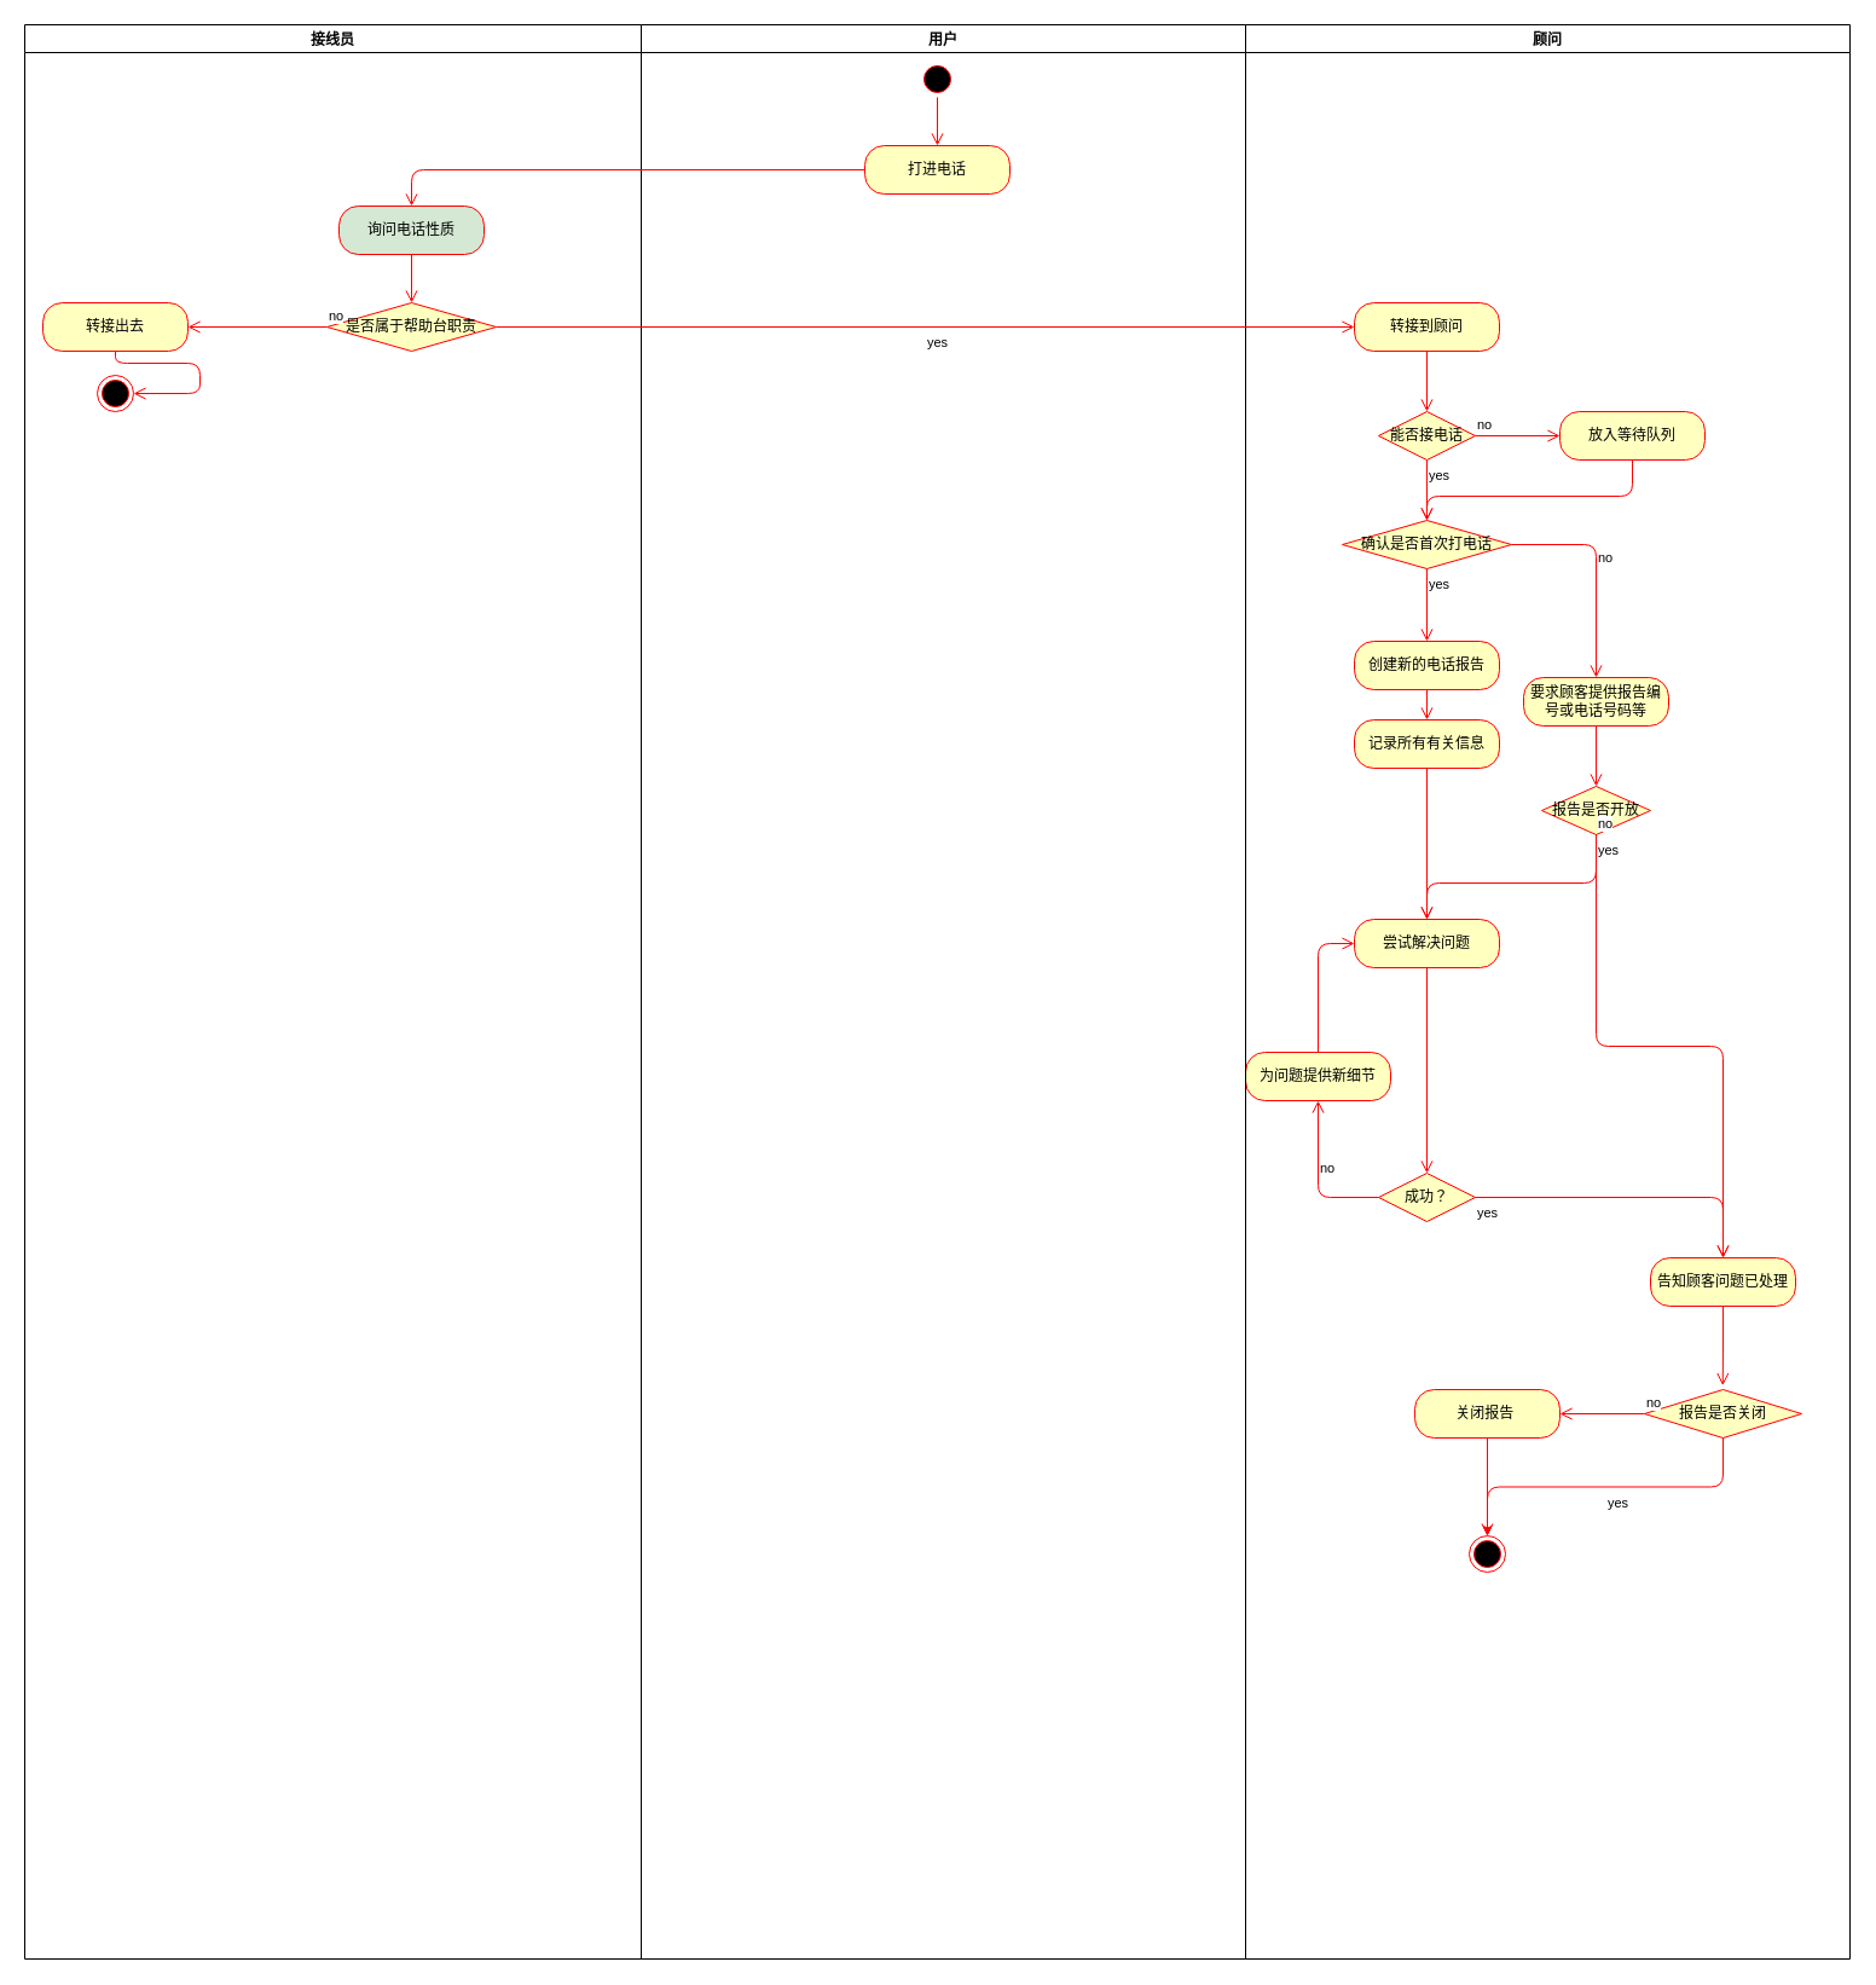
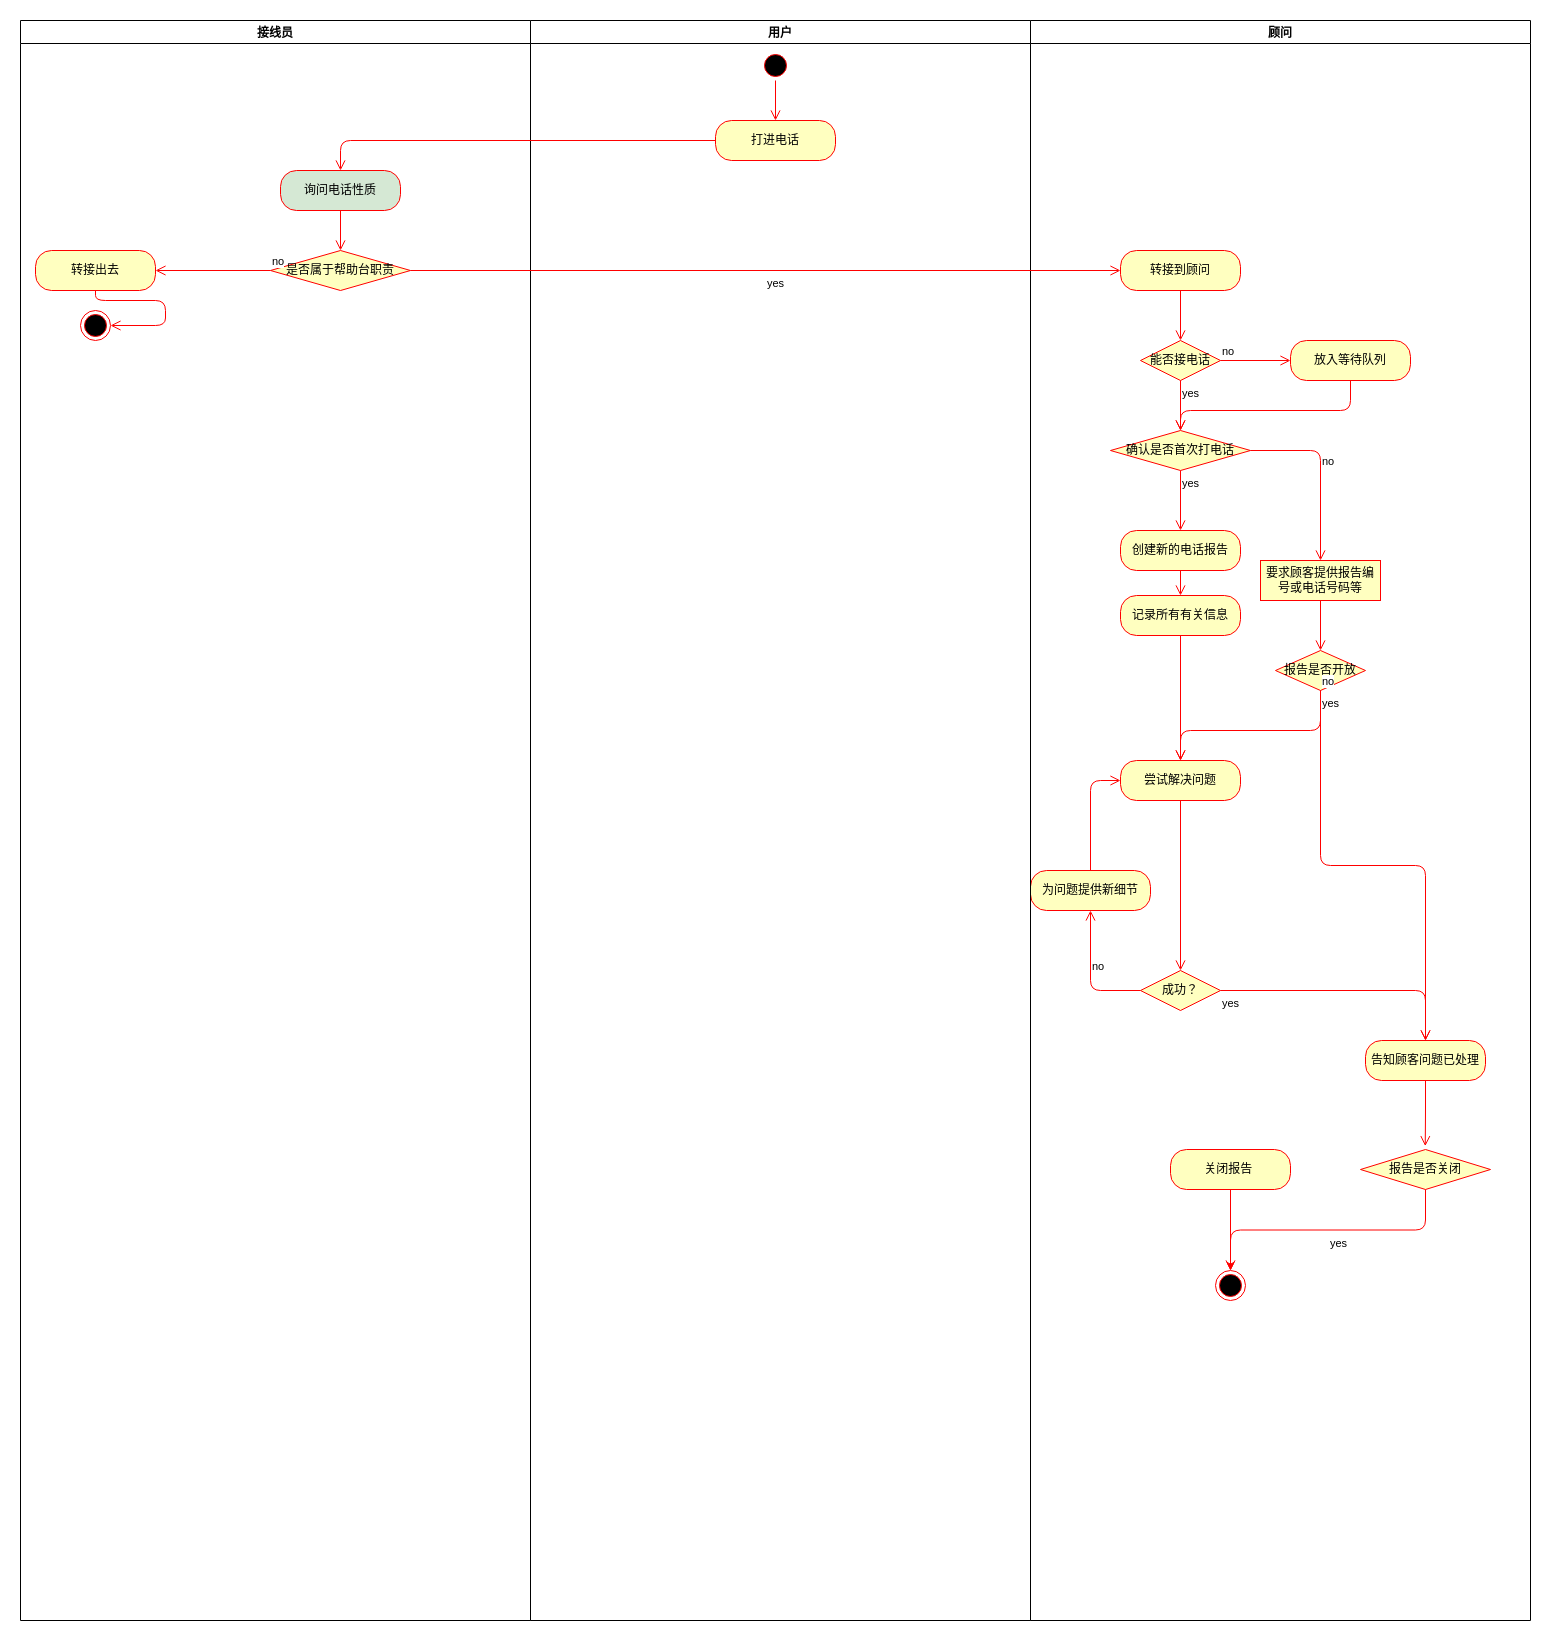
  <mxCell id="0" />
  <mxCell id="1" parent="0" />
  <mxCell id="2" value="接线员" style="swimlane;" vertex="1" parent="1"><mxGeometry width="510" height="1600" as="geometry" x="20" y="20" /></mxCell>
  <mxCell id="3" value="询问电话性质" style="rounded=1;whiteSpace=wrap;html=1;arcSize=40;fontColor=#000000;fillColor=#d5e8d4;strokeColor=#ff0000;" vertex="1" parent="2"><mxGeometry x="260" y="150" width="120" height="40" as="geometry" /></mxCell>
  <mxCell id="4" value="" style="edgeStyle=orthogonalEdgeStyle;html=1;verticalAlign=bottom;endArrow=open;endSize=8;strokeColor=#ff0000;entryX=0.5;entryY=0;entryDx=0;entryDy=0;" edge="1" source="3" parent="2" target="5"><mxGeometry relative="1" as="geometry"><mxPoint x="320" y="240" as="targetPoint" /></mxGeometry></mxCell>
  <mxCell id="5" value="&lt;font color=&quot;#000000&quot;&gt;是否属于帮助台职责&lt;/font&gt;" style="rhombus;whiteSpace=wrap;html=1;fillColor=#ffffc0;strokeColor=#ff0000;" vertex="1" parent="2"><mxGeometry x="250" y="230" width="140" height="40" as="geometry" /></mxCell>
  <mxCell id="6" value="no" style="edgeStyle=orthogonalEdgeStyle;html=1;align=left;verticalAlign=bottom;endArrow=open;endSize=8;strokeColor=#ff0000;entryX=1;entryY=0.5;entryDx=0;entryDy=0;" edge="1" source="5" parent="2" target="7"><mxGeometry x="-1" relative="1" as="geometry"><mxPoint x="203.284" y="250" as="targetPoint" /></mxGeometry></mxCell>
  <mxCell id="7" value="转接出去" style="rounded=1;whiteSpace=wrap;html=1;arcSize=40;fontColor=#000000;fillColor=#ffffc0;strokeColor=#ff0000;" vertex="1" parent="2"><mxGeometry x="15" y="230" width="120" height="40" as="geometry" /></mxCell>
  <mxCell id="8" value="" style="edgeStyle=orthogonalEdgeStyle;html=1;verticalAlign=bottom;endArrow=open;endSize=8;strokeColor=#ff0000;fontColor=#000000;entryX=1;entryY=0.5;entryDx=0;entryDy=0;" edge="1" source="7" parent="2" target="9"><mxGeometry relative="1" as="geometry"><mxPoint x="120" y="320" as="targetPoint" /></mxGeometry></mxCell>
  <mxCell id="9" value="" style="ellipse;html=1;shape=endState;fillColor=#000000;strokeColor=#ff0000;fontColor=#000000;" vertex="1" parent="2"><mxGeometry x="60" y="290" width="30" height="30" as="geometry" /></mxCell>
  <mxCell id="10" value="顾问" style="swimlane;" vertex="1" parent="1"><mxGeometry x="1030" width="500" height="1600" as="geometry" y="20" /></mxCell>
  <mxCell id="11" value="转接到顾问" style="rounded=1;whiteSpace=wrap;html=1;arcSize=40;fontColor=#000000;fillColor=#ffffc0;strokeColor=#ff0000;" vertex="1" parent="10"><mxGeometry x="90" y="230" width="120" height="40" as="geometry" /></mxCell>
  <mxCell id="12" value="" style="edgeStyle=orthogonalEdgeStyle;html=1;verticalAlign=bottom;endArrow=open;endSize=8;strokeColor=#ff0000;fontColor=#000000;entryX=0.5;entryY=0;entryDx=0;entryDy=0;" edge="1" source="11" parent="10" target="13"><mxGeometry relative="1" as="geometry"><mxPoint x="220" y="390" as="targetPoint" /></mxGeometry></mxCell>
  <mxCell id="13" value="能否接电话" style="rhombus;whiteSpace=wrap;html=1;fillColor=#ffffc0;strokeColor=#ff0000;fontColor=#000000;" vertex="1" parent="10"><mxGeometry x="110" y="320" width="80" height="40" as="geometry" /></mxCell>
  <mxCell id="14" value="no" style="edgeStyle=orthogonalEdgeStyle;html=1;align=left;verticalAlign=bottom;endArrow=open;endSize=8;strokeColor=#ff0000;fontColor=#000000;entryX=0;entryY=0.5;entryDx=0;entryDy=0;" edge="1" source="13" parent="10" target="16"><mxGeometry x="-1" relative="1" as="geometry"><mxPoint x="270" y="340" as="targetPoint" /></mxGeometry></mxCell>
  <mxCell id="15" value="yes" style="edgeStyle=orthogonalEdgeStyle;html=1;align=left;verticalAlign=top;endArrow=open;endSize=8;strokeColor=#ff0000;fontColor=#000000;entryX=0.5;entryY=0;entryDx=0;entryDy=0;" edge="1" source="13" parent="10" target="18"><mxGeometry x="-1" relative="1" as="geometry"><mxPoint x="150" y="420" as="targetPoint" /></mxGeometry></mxCell>
  <mxCell id="16" value="放入等待队列" style="rounded=1;whiteSpace=wrap;html=1;arcSize=40;fontColor=#000000;fillColor=#ffffc0;strokeColor=#ff0000;" vertex="1" parent="10"><mxGeometry x="260" y="320" width="120" height="40" as="geometry" /></mxCell>
  <mxCell id="17" value="" style="edgeStyle=orthogonalEdgeStyle;html=1;verticalAlign=bottom;endArrow=open;endSize=8;strokeColor=#ff0000;fontColor=#000000;entryX=0.5;entryY=0;entryDx=0;entryDy=0;" edge="1" source="16" parent="10" target="18"><mxGeometry relative="1" as="geometry"><mxPoint x="320" y="400" as="targetPoint" /><Array as="points"><mxPoint x="320" y="390" /><mxPoint x="150" y="390" /></Array></mxGeometry></mxCell>
  <mxCell id="18" value="确认是否首次打电话" style="rhombus;whiteSpace=wrap;html=1;fillColor=#ffffc0;strokeColor=#ff0000;fontColor=#000000;" vertex="1" parent="10"><mxGeometry x="80" y="410" width="140" height="40" as="geometry" /></mxCell>
  <mxCell id="19" value="no" style="edgeStyle=orthogonalEdgeStyle;html=1;align=left;verticalAlign=bottom;endArrow=open;endSize=8;strokeColor=#ff0000;fontColor=#000000;entryX=0.5;entryY=0;entryDx=0;entryDy=0;" edge="1" source="18" parent="10" target="25"><mxGeometry relative="1" as="geometry"><mxPoint x="290" y="581.104" as="targetPoint" /></mxGeometry></mxCell>
  <mxCell id="20" value="yes" style="edgeStyle=orthogonalEdgeStyle;html=1;align=left;verticalAlign=top;endArrow=open;endSize=8;strokeColor=#ff0000;fontColor=#000000;entryX=0.5;entryY=0;entryDx=0;entryDy=0;" edge="1" source="18" parent="10" target="21"><mxGeometry x="-1" relative="1" as="geometry"><mxPoint x="150" y="510" as="targetPoint" /></mxGeometry></mxCell>
  <mxCell id="21" value="创建新的电话报告" style="rounded=1;whiteSpace=wrap;html=1;arcSize=40;fontColor=#000000;fillColor=#ffffc0;strokeColor=#ff0000;" vertex="1" parent="10"><mxGeometry x="90" y="510" width="120" height="40" as="geometry" /></mxCell>
  <mxCell id="22" value="" style="edgeStyle=orthogonalEdgeStyle;html=1;verticalAlign=bottom;endArrow=open;endSize=8;strokeColor=#ff0000;fontColor=#000000;entryX=0.5;entryY=0;entryDx=0;entryDy=0;" edge="1" source="21" parent="10" target="23"><mxGeometry relative="1" as="geometry"><mxPoint x="150" y="600" as="targetPoint" /></mxGeometry></mxCell>
  <mxCell id="23" value="记录所有有关信息" style="rounded=1;whiteSpace=wrap;html=1;arcSize=40;fontColor=#000000;fillColor=#ffffc0;strokeColor=#ff0000;" vertex="1" parent="10"><mxGeometry x="90" y="575" width="120" height="40" as="geometry" /></mxCell>
  <mxCell id="24" value="" style="edgeStyle=orthogonalEdgeStyle;html=1;verticalAlign=bottom;endArrow=open;endSize=8;strokeColor=#ff0000;fontColor=#000000;entryX=0.5;entryY=0;entryDx=0;entryDy=0;" edge="1" source="23" parent="10" target="30"><mxGeometry relative="1" as="geometry"><mxPoint x="150" y="680" as="targetPoint" /></mxGeometry></mxCell>
- <mxCell id="25" value="要求顾客提供报告编号或电话号码等" style="rounded=1;whiteSpace=wrap;html=1;arcSize=40;fontColor=#000000;fillColor=#ffffc0;strokeColor=#ff0000;" vertex="1" parent="10"><mxGeometry x="230" y="540" width="120" height="40" as="geometry" /></mxCell>
+ <mxCell id="25" value="要求顾客提供报告编号或电话号码等" style="whiteSpace=wrap;html=1;arcSize=40;fontColor=#000000;fillColor=#ffffc0;strokeColor=#ff0000;rounded=0;" vertex="1" parent="10"><mxGeometry x="230" y="540" width="120" height="40" as="geometry" /></mxCell>
  <mxCell id="26" value="" style="edgeStyle=orthogonalEdgeStyle;html=1;verticalAlign=bottom;endArrow=open;endSize=8;strokeColor=#ff0000;fontColor=#000000;" edge="1" source="25" parent="10" target="27"><mxGeometry relative="1" as="geometry"><mxPoint x="290" y="648" as="targetPoint" /></mxGeometry></mxCell>
  <mxCell id="27" value="报告是否开放" style="rhombus;whiteSpace=wrap;html=1;fillColor=#ffffc0;strokeColor=#ff0000;fontColor=#000000;" vertex="1" parent="10"><mxGeometry x="245" y="630" width="90" height="40" as="geometry" /></mxCell>
  <mxCell id="28" value="no" style="edgeStyle=orthogonalEdgeStyle;html=1;align=left;verticalAlign=bottom;endArrow=open;endSize=8;strokeColor=#ff0000;fontColor=#000000;entryX=0.5;entryY=0;entryDx=0;entryDy=0;" edge="1" source="27" parent="10" target="32"><mxGeometry x="-1" relative="1" as="geometry"><mxPoint x="410" y="700" as="targetPoint" /></mxGeometry></mxCell>
  <mxCell id="29" value="yes" style="edgeStyle=orthogonalEdgeStyle;html=1;align=left;verticalAlign=top;endArrow=open;endSize=8;strokeColor=#ff0000;fontColor=#000000;entryX=0.5;entryY=0;entryDx=0;entryDy=0;" edge="1" source="27" parent="10" target="30"><mxGeometry x="-1" relative="1" as="geometry"><mxPoint x="290" y="720" as="targetPoint" /><Array as="points"><mxPoint x="290" y="710" /><mxPoint x="150" y="710" /></Array></mxGeometry></mxCell>
  <mxCell id="30" value="尝试解决问题" style="rounded=1;whiteSpace=wrap;html=1;arcSize=40;fontColor=#000000;fillColor=#ffffc0;strokeColor=#ff0000;" vertex="1" parent="10"><mxGeometry x="90" y="740" width="120" height="40" as="geometry" /></mxCell>
  <mxCell id="31" value="" style="edgeStyle=orthogonalEdgeStyle;html=1;verticalAlign=bottom;endArrow=open;endSize=8;strokeColor=#ff0000;fontColor=#000000;entryX=0.5;entryY=0;entryDx=0;entryDy=0;" edge="1" source="30" parent="10" target="34"><mxGeometry relative="1" as="geometry"><mxPoint x="150" y="830" as="targetPoint" /><Array as="points" /></mxGeometry></mxCell>
  <mxCell id="32" value="告知顾客问题已处理" style="rounded=1;whiteSpace=wrap;html=1;arcSize=40;fontColor=#000000;fillColor=#ffffc0;strokeColor=#ff0000;" vertex="1" parent="10"><mxGeometry x="335" y="1020" width="120" height="40" as="geometry" /></mxCell>
  <mxCell id="33" value="" style="edgeStyle=orthogonalEdgeStyle;html=1;verticalAlign=bottom;endArrow=open;endSize=8;strokeColor=#ff0000;fontColor=#000000;entryX=0.498;entryY=-0.084;entryDx=0;entryDy=0;entryPerimeter=0;" edge="1" source="32" parent="10" target="41"><mxGeometry relative="1" as="geometry"><mxPoint x="410" y="1120" as="targetPoint" /></mxGeometry></mxCell>
  <mxCell id="34" value="成功？" style="rhombus;whiteSpace=wrap;html=1;fillColor=#ffffc0;strokeColor=#ff0000;fontColor=#000000;" vertex="1" parent="10"><mxGeometry x="110" y="950" width="80" height="40" as="geometry" /></mxCell>
  <mxCell id="35" value="no" style="edgeStyle=orthogonalEdgeStyle;html=1;align=left;verticalAlign=bottom;endArrow=open;endSize=8;strokeColor=#ff0000;fontColor=#000000;entryX=0.5;entryY=1;entryDx=0;entryDy=0;exitX=0;exitY=0.5;exitDx=0;exitDy=0;" edge="1" source="34" parent="10" target="37"><mxGeometry relative="1" as="geometry"><mxPoint x="300" y="830" as="targetPoint" /></mxGeometry></mxCell>
  <mxCell id="36" value="yes" style="edgeStyle=orthogonalEdgeStyle;html=1;align=left;verticalAlign=top;endArrow=open;endSize=8;strokeColor=#ff0000;fontColor=#000000;entryX=0.5;entryY=0;entryDx=0;entryDy=0;" edge="1" source="34" parent="10" target="32"><mxGeometry x="-1" relative="1" as="geometry"><mxPoint x="150" y="950" as="targetPoint" /></mxGeometry></mxCell>
  <mxCell id="37" value="为问题提供新细节" style="rounded=1;whiteSpace=wrap;html=1;arcSize=40;fontColor=#000000;fillColor=#ffffc0;strokeColor=#ff0000;" vertex="1" parent="10"><mxGeometry y="850" width="120" height="40" as="geometry" /></mxCell>
  <mxCell id="38" value="" style="edgeStyle=orthogonalEdgeStyle;html=1;verticalAlign=bottom;endArrow=open;endSize=8;strokeColor=#ff0000;fontColor=#000000;entryX=0;entryY=0.5;entryDx=0;entryDy=0;" edge="1" source="37" parent="10" target="30"><mxGeometry relative="1" as="geometry"><mxPoint x="310" y="870" as="targetPoint" /></mxGeometry></mxCell>
  <mxCell id="39" style="edgeStyle=orthogonalEdgeStyle;html=1;exitX=0.5;exitY=1;exitDx=0;exitDy=0;entryX=0.5;entryY=0;entryDx=0;entryDy=0;fontColor=#000000;strokeColor=#FF0000;" edge="1" parent="10" source="40" target="44"><mxGeometry relative="1" as="geometry" /></mxCell>
  <mxCell id="40" value="关闭报告&amp;nbsp;" style="rounded=1;whiteSpace=wrap;html=1;arcSize=40;fontColor=#000000;fillColor=#ffffc0;strokeColor=#ff0000;" vertex="1" parent="10"><mxGeometry x="140" y="1129" width="120" height="40" as="geometry" /></mxCell>
  <mxCell id="41" value="报告是否关闭" style="rhombus;whiteSpace=wrap;html=1;fillColor=#ffffc0;strokeColor=#ff0000;fontColor=#000000;" vertex="1" parent="10"><mxGeometry x="330" y="1129" width="130" height="40" as="geometry" /></mxCell>
- <mxCell id="42" value="no" style="edgeStyle=orthogonalEdgeStyle;html=1;align=left;verticalAlign=bottom;endArrow=open;endSize=8;strokeColor=#ff0000;fontColor=#000000;entryX=1;entryY=0.5;entryDx=0;entryDy=0;" edge="1" source="41" parent="10" target="40"><mxGeometry x="-1" relative="1" as="geometry"><mxPoint x="260" y="1150" as="targetPoint" /></mxGeometry></mxCell>
  <mxCell id="43" value="yes" style="edgeStyle=orthogonalEdgeStyle;html=1;align=left;verticalAlign=top;endArrow=open;endSize=8;strokeColor=#ff0000;fontColor=#000000;entryX=0.5;entryY=0;entryDx=0;entryDy=0;exitX=0.5;exitY=1;exitDx=0;exitDy=0;" edge="1" source="41" parent="10" target="44"><mxGeometry relative="1" as="geometry"><mxPoint x="260" y="1290" as="targetPoint" /><mxPoint x="390" y="1190" as="sourcePoint" /></mxGeometry></mxCell>
  <mxCell id="44" value="" style="ellipse;html=1;shape=endState;fillColor=#000000;strokeColor=#ff0000;fontColor=#000000;" vertex="1" parent="10"><mxGeometry x="185" y="1250" width="30" height="30" as="geometry" /></mxCell>
  <mxCell id="45" value="用户" style="swimlane;" vertex="1" parent="1"><mxGeometry x="530" width="500" height="1600" as="geometry" y="20" /></mxCell>
  <mxCell id="46" value="" style="ellipse;html=1;shape=startState;fillColor=#000000;strokeColor=#ff0000;" vertex="1" parent="45"><mxGeometry x="230" y="30" width="30" height="30" as="geometry" /></mxCell>
  <mxCell id="47" value="" style="edgeStyle=orthogonalEdgeStyle;html=1;verticalAlign=bottom;endArrow=open;endSize=8;strokeColor=#ff0000;entryX=0.5;entryY=0;entryDx=0;entryDy=0;" edge="1" source="46" parent="45" target="48"><mxGeometry relative="1" as="geometry"><mxPoint x="245" y="120" as="targetPoint" /></mxGeometry></mxCell>
  <mxCell id="48" value="打进电话" style="rounded=1;whiteSpace=wrap;html=1;arcSize=40;fontColor=#000000;fillColor=#ffffc0;strokeColor=#ff0000;" vertex="1" parent="45"><mxGeometry x="185" y="100" width="120" height="40" as="geometry" /></mxCell>
  <mxCell id="49" value="" style="edgeStyle=orthogonalEdgeStyle;html=1;verticalAlign=bottom;endArrow=open;endSize=8;strokeColor=#ff0000;entryX=0.5;entryY=0;entryDx=0;entryDy=0;" edge="1" source="48" parent="1" target="3"><mxGeometry relative="1" as="geometry"><mxPoint x="340" y="210" as="targetPoint" /></mxGeometry></mxCell>
  <mxCell id="50" value="yes" style="edgeStyle=orthogonalEdgeStyle;html=1;align=left;verticalAlign=top;endArrow=open;endSize=8;strokeColor=#ff0000;entryX=0;entryY=0.5;entryDx=0;entryDy=0;" edge="1" source="5" parent="1" target="11"><mxGeometry relative="1" as="geometry"><mxPoint x="1060" y="270" as="targetPoint" /><Array as="points" /></mxGeometry></mxCell>
